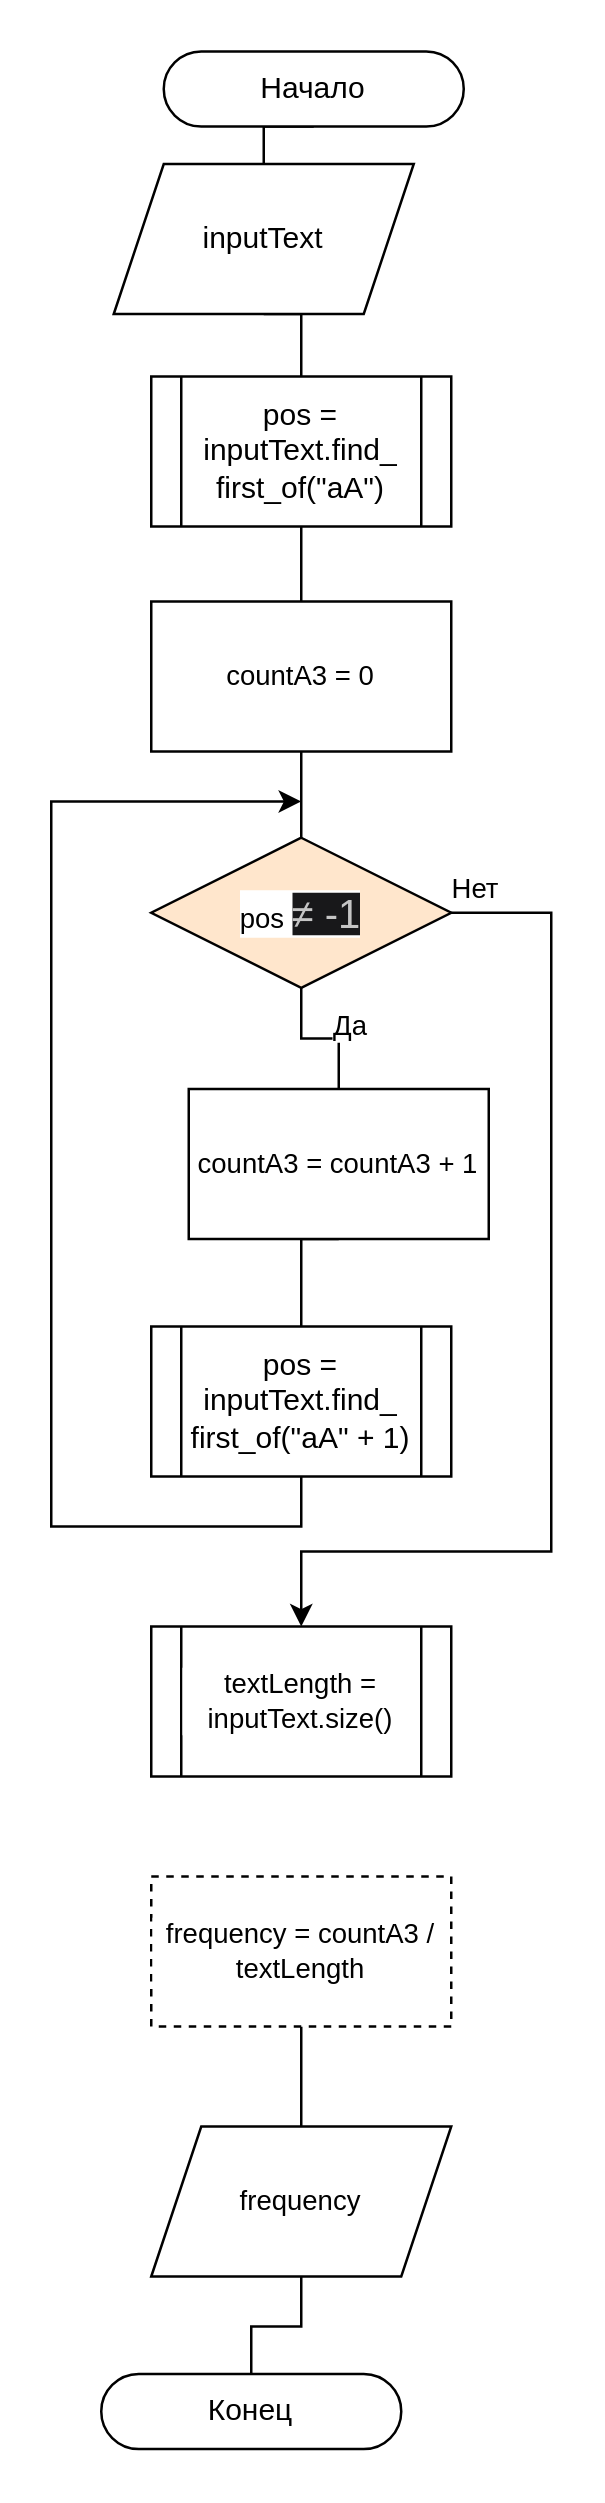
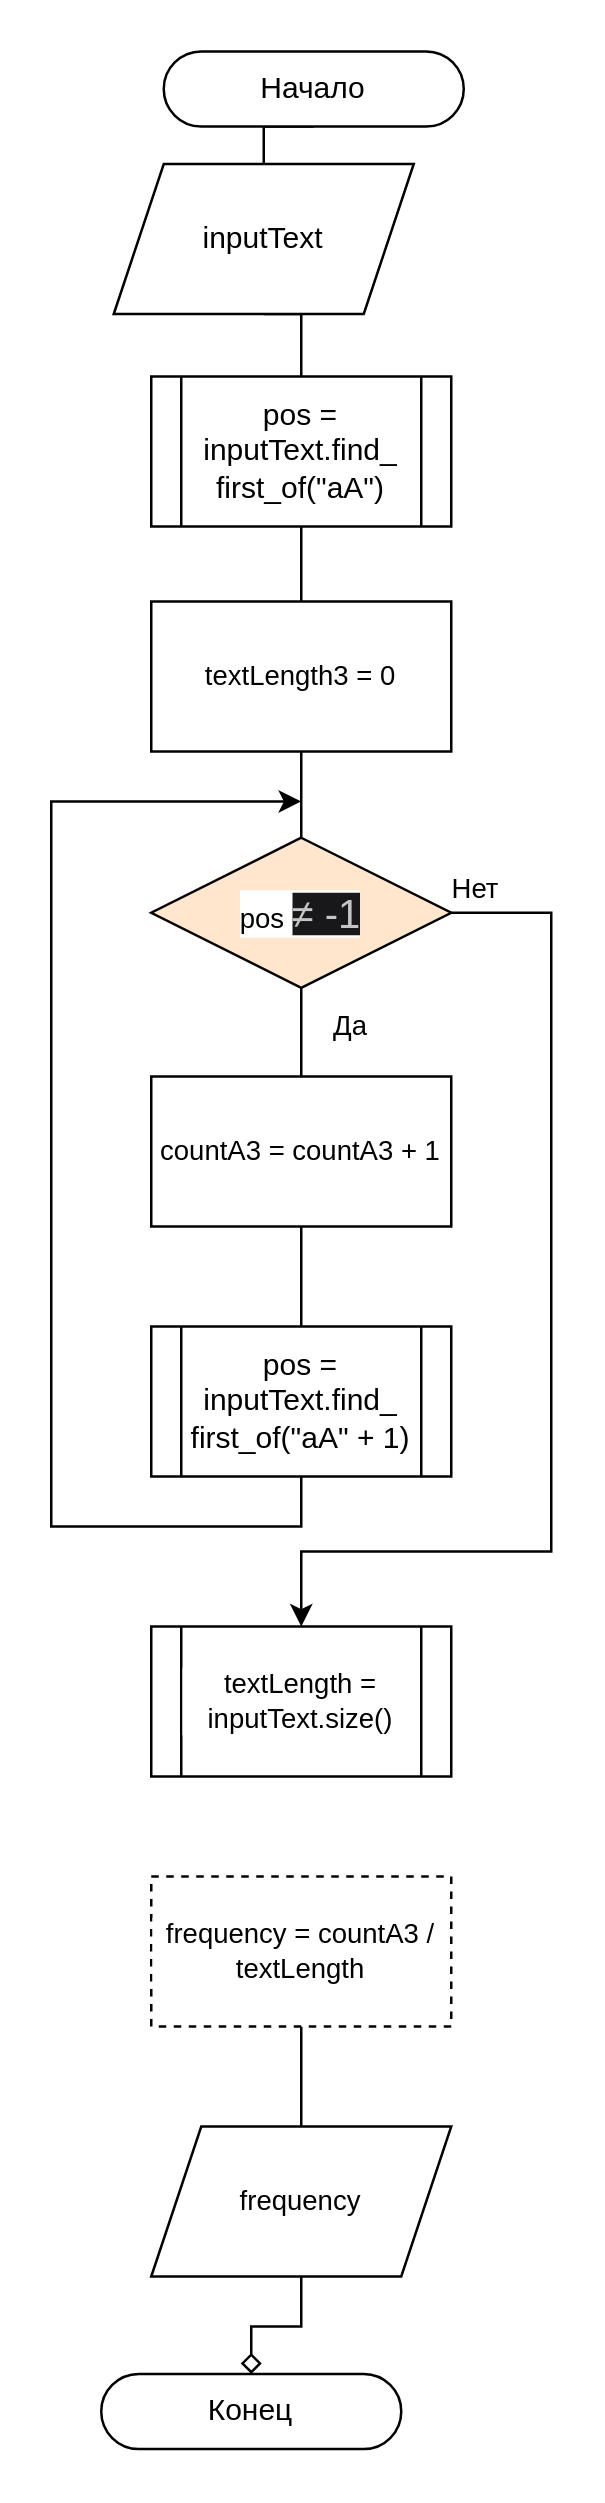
  <mxCell id="0" />
  <mxCell id="1" parent="0" />
  <mxCell id="2" style="edgeStyle=orthogonalEdgeStyle;rounded=0;orthogonalLoop=1;jettySize=auto;html=1;exitX=0.5;exitY=1;exitDx=0;exitDy=0;entryX=0.5;entryY=0;entryDx=0;entryDy=0;endArrow=none;endFill=0;" parent="1" source="3" target="5" edge="1"><mxGeometry relative="1" as="geometry" /></mxCell>
  <mxCell id="3" value="Начало" style="rounded=1;whiteSpace=wrap;html=1;arcSize=50;" parent="1" vertex="1"><mxGeometry x="65" y="20" width="120" height="30" as="geometry" /></mxCell>
  <mxCell id="4" style="edgeStyle=orthogonalEdgeStyle;rounded=0;orthogonalLoop=1;jettySize=auto;html=1;exitX=0.5;exitY=1;exitDx=0;exitDy=0;entryX=0.5;entryY=0;entryDx=0;entryDy=0;endArrow=none;endFill=0;" parent="1" source="5" target="7" edge="1"><mxGeometry relative="1" as="geometry" /></mxCell>
  <mxCell id="5" value="inputText" style="shape=parallelogram;perimeter=parallelogramPerimeter;whiteSpace=wrap;html=1;fixedSize=1;" parent="1" vertex="1"><mxGeometry x="45" y="65" width="120" height="60" as="geometry" /></mxCell>
  <mxCell id="6" style="edgeStyle=orthogonalEdgeStyle;rounded=0;orthogonalLoop=1;jettySize=auto;html=1;exitX=0.5;exitY=1;exitDx=0;exitDy=0;entryX=0.5;entryY=0;entryDx=0;entryDy=0;strokeColor=default;align=center;verticalAlign=middle;fontFamily=Helvetica;fontSize=11;fontColor=default;labelBackgroundColor=default;endArrow=none;endFill=0;" parent="1" source="7" target="9" edge="1"><mxGeometry relative="1" as="geometry" /></mxCell>
  <mxCell id="7" value="pos = inputText.find_&lt;div&gt;first_of(&quot;aA&quot;)&lt;/div&gt;" style="shape=process;whiteSpace=wrap;html=1;backgroundOutline=1;" parent="1" vertex="1"><mxGeometry x="60" y="150" width="120" height="60" as="geometry" /></mxCell>
  <mxCell id="8" style="edgeStyle=orthogonalEdgeStyle;rounded=0;orthogonalLoop=1;jettySize=auto;html=1;exitX=0.5;exitY=1;exitDx=0;exitDy=0;entryX=0.5;entryY=0;entryDx=0;entryDy=0;strokeColor=default;align=center;verticalAlign=middle;fontFamily=Helvetica;fontSize=11;fontColor=default;labelBackgroundColor=default;endArrow=none;endFill=0;" parent="1" source="9" target="12" edge="1"><mxGeometry relative="1" as="geometry" /></mxCell>
- <mxCell id="9" value="countA3 = 0" style="rounded=0;whiteSpace=wrap;html=1;fontFamily=Helvetica;fontSize=11;fontColor=default;labelBackgroundColor=default;" parent="1" vertex="1"><mxGeometry x="60" y="240" width="120" height="60" as="geometry" /></mxCell>
+ <mxCell id="9" value="textLength3 = 0" style="rounded=0;whiteSpace=wrap;html=1;fontFamily=Helvetica;fontSize=11;fontColor=default;labelBackgroundColor=default;" parent="1" vertex="1"><mxGeometry x="60" y="240" width="120" height="60" as="geometry" /></mxCell>
  <mxCell id="10" style="edgeStyle=orthogonalEdgeStyle;rounded=0;orthogonalLoop=1;jettySize=auto;html=1;exitX=0.5;exitY=1;exitDx=0;exitDy=0;entryX=0.5;entryY=0;entryDx=0;entryDy=0;strokeColor=default;align=center;verticalAlign=middle;fontFamily=Helvetica;fontSize=11;fontColor=default;labelBackgroundColor=default;endArrow=none;endFill=0;" parent="1" source="12" target="14" edge="1"><mxGeometry relative="1" as="geometry" /></mxCell>
  <mxCell id="11" style="edgeStyle=orthogonalEdgeStyle;rounded=0;orthogonalLoop=1;jettySize=auto;html=1;exitX=1;exitY=0.5;exitDx=0;exitDy=0;entryX=0.5;entryY=0;entryDx=0;entryDy=0;strokeColor=default;align=center;verticalAlign=middle;fontFamily=Helvetica;fontSize=11;fontColor=default;labelBackgroundColor=default;endArrow=classic;endFill=1;" parent="1" source="12" target="17" edge="1"><mxGeometry relative="1" as="geometry"><Array as="points"><mxPoint x="220" y="365" /><mxPoint x="220" y="620" /><mxPoint x="120" y="620" /></Array></mxGeometry></mxCell>
  <mxCell id="12" value="pos&amp;nbsp;&lt;span style=&quot;color: rgba(255, 255, 255, 0.75); font-family: &amp;quot;YS Text&amp;quot;, Arial, Helvetica, &amp;quot;Arial Unicode MS&amp;quot;, sans-serif; font-size: 16px; text-align: left; background-color: rgb(24, 24, 26);&quot;&gt;≠ -1&lt;/span&gt;" style="rhombus;whiteSpace=wrap;html=1;fontFamily=Helvetica;fontSize=11;fontColor=default;labelBackgroundColor=default;fillColor=#ffe6cc;" parent="1" vertex="1"><mxGeometry x="60" y="334.5" width="120" height="60" as="geometry" /></mxCell>
  <mxCell id="13" style="edgeStyle=orthogonalEdgeStyle;rounded=0;orthogonalLoop=1;jettySize=auto;html=1;exitX=0.5;exitY=1;exitDx=0;exitDy=0;entryX=0.5;entryY=0;entryDx=0;entryDy=0;strokeColor=default;align=center;verticalAlign=middle;fontFamily=Helvetica;fontSize=11;fontColor=default;labelBackgroundColor=default;endArrow=none;endFill=0;" parent="1" source="14" target="16" edge="1"><mxGeometry relative="1" as="geometry" /></mxCell>
- <mxCell id="14" value="countA3 = countA3 + 1" style="rounded=0;whiteSpace=wrap;html=1;fontFamily=Helvetica;fontSize=11;fontColor=default;labelBackgroundColor=default;" parent="1" vertex="1"><mxGeometry x="75" y="435" width="120" height="60" as="geometry" /></mxCell>
+ <mxCell id="14" value="countA3 = countA3 + 1" style="rounded=0;whiteSpace=wrap;html=1;fontFamily=Helvetica;fontSize=11;fontColor=default;labelBackgroundColor=default;" parent="1" vertex="1"><mxGeometry x="60" y="430" width="120" height="60" as="geometry" /></mxCell>
  <mxCell id="15" style="edgeStyle=orthogonalEdgeStyle;rounded=0;orthogonalLoop=1;jettySize=auto;html=1;exitX=0.5;exitY=1;exitDx=0;exitDy=0;strokeColor=default;align=center;verticalAlign=middle;fontFamily=Helvetica;fontSize=11;fontColor=default;labelBackgroundColor=default;endArrow=classic;endFill=1;" parent="1" source="16" edge="1"><mxGeometry relative="1" as="geometry"><mxPoint x="120" y="320" as="targetPoint" /><Array as="points"><mxPoint x="120" y="610" /><mxPoint x="20" y="610" /><mxPoint x="20" y="320" /></Array></mxGeometry></mxCell>
  <mxCell id="16" value="pos = inputText.find_&lt;div&gt;first_of(&quot;aA&quot; + 1)&lt;/div&gt;" style="shape=process;whiteSpace=wrap;html=1;backgroundOutline=1;" parent="1" vertex="1"><mxGeometry x="60" y="530" width="120" height="60" as="geometry" /></mxCell>
  <mxCell id="17" value="textLength = inputText.size()" style="shape=process;whiteSpace=wrap;html=1;backgroundOutline=1;fontFamily=Helvetica;fontSize=11;fontColor=default;labelBackgroundColor=default;" parent="1" vertex="1"><mxGeometry x="60" y="650" width="120" height="60" as="geometry" /></mxCell>
  <mxCell id="18" style="edgeStyle=orthogonalEdgeStyle;rounded=0;orthogonalLoop=1;jettySize=auto;html=1;exitX=0.5;exitY=1;exitDx=0;exitDy=0;entryX=0.5;entryY=0;entryDx=0;entryDy=0;strokeColor=default;align=center;verticalAlign=middle;fontFamily=Helvetica;fontSize=11;fontColor=default;labelBackgroundColor=default;endArrow=none;endFill=0;" parent="1" source="19" target="21" edge="1"><mxGeometry relative="1" as="geometry" /></mxCell>
  <mxCell id="19" value="frequency = countA3 / textLength" style="rounded=0;whiteSpace=wrap;html=1;fontFamily=Helvetica;fontSize=11;fontColor=default;labelBackgroundColor=default;dashed=1;" parent="1" vertex="1"><mxGeometry x="60" y="750" width="120" height="60" as="geometry" /></mxCell>
- <mxCell id="20" style="edgeStyle=orthogonalEdgeStyle;rounded=0;orthogonalLoop=1;jettySize=auto;html=1;exitX=0.5;exitY=1;exitDx=0;exitDy=0;entryX=0.5;entryY=0;entryDx=0;entryDy=0;strokeColor=default;align=center;verticalAlign=middle;fontFamily=Helvetica;fontSize=11;fontColor=default;labelBackgroundColor=default;endArrow=none;endFill=0;" parent="1" source="21" target="22" edge="1"><mxGeometry relative="1" as="geometry" /></mxCell>
+ <mxCell id="20" style="edgeStyle=orthogonalEdgeStyle;rounded=0;orthogonalLoop=1;jettySize=auto;html=1;exitX=0.5;exitY=1;exitDx=0;exitDy=0;entryX=0.5;entryY=0;entryDx=0;entryDy=0;strokeColor=default;align=center;verticalAlign=middle;fontFamily=Helvetica;fontSize=11;fontColor=default;labelBackgroundColor=default;endArrow=diamond;endFill=0;" parent="1" source="21" target="22" edge="1"><mxGeometry relative="1" as="geometry" /></mxCell>
  <mxCell id="21" value="frequency" style="shape=parallelogram;perimeter=parallelogramPerimeter;whiteSpace=wrap;html=1;fixedSize=1;fontFamily=Helvetica;fontSize=11;fontColor=default;labelBackgroundColor=default;" parent="1" vertex="1"><mxGeometry x="60" y="850" width="120" height="60" as="geometry" /></mxCell>
  <mxCell id="22" value="Конец" style="rounded=1;whiteSpace=wrap;html=1;arcSize=50;" parent="1" vertex="1"><mxGeometry x="40" y="949" width="120" height="30" as="geometry" /></mxCell>
  <mxCell id="23" value="Да" style="text;html=1;align=center;verticalAlign=middle;whiteSpace=wrap;rounded=0;fontFamily=Helvetica;fontSize=11;fontColor=default;labelBackgroundColor=default;" parent="1" vertex="1"><mxGeometry x="110" y="395" width="60" height="30" as="geometry" /></mxCell>
  <mxCell id="24" value="Нет" style="text;html=1;align=center;verticalAlign=middle;whiteSpace=wrap;rounded=0;fontFamily=Helvetica;fontSize=11;fontColor=default;labelBackgroundColor=default;" parent="1" vertex="1"><mxGeometry x="160" y="340" width="60" height="30" as="geometry" /></mxCell>
